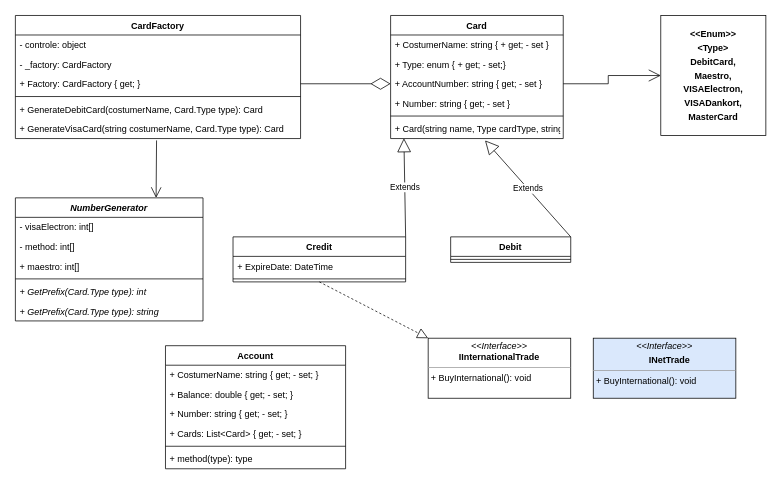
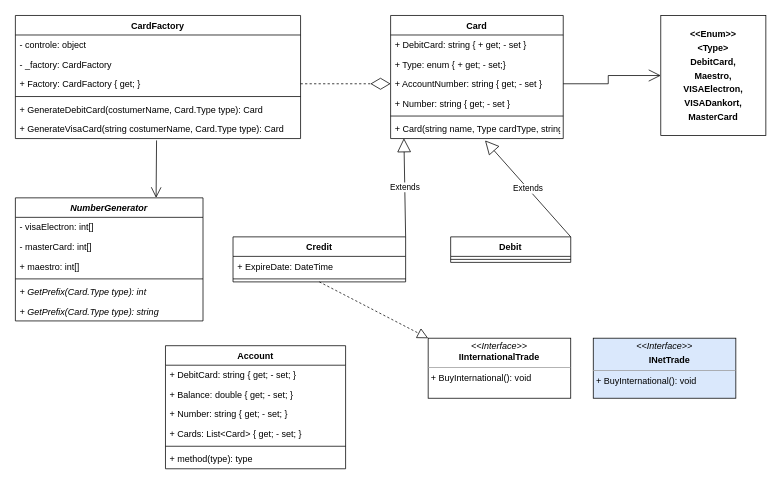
  <mxCell id="0" />
  <mxCell id="1" parent="0" />
  <mxCell id="2" value="CardFactory" style="swimlane;fontStyle=1;align=center;verticalAlign=top;childLayout=stackLayout;horizontal=1;startSize=26;horizontalStack=0;resizeParent=1;resizeParentMax=0;resizeLast=0;collapsible=1;marginBottom=0;" vertex="1" parent="1"><mxGeometry x="20" y="20" width="380" height="164" as="geometry" /></mxCell>
  <mxCell id="3" value="- controle: object" style="text;strokeColor=none;fillColor=none;align=left;verticalAlign=top;spacingLeft=4;spacingRight=4;overflow=hidden;rotatable=0;points=[[0,0.5],[1,0.5]];portConstraint=eastwest;" vertex="1" parent="2"><mxGeometry y="26" width="380" height="26" as="geometry" /></mxCell>
  <mxCell id="4" value="- _factory: CardFactory" style="text;strokeColor=none;fillColor=none;align=left;verticalAlign=top;spacingLeft=4;spacingRight=4;overflow=hidden;rotatable=0;points=[[0,0.5],[1,0.5]];portConstraint=eastwest;" vertex="1" parent="2"><mxGeometry y="52" width="380" height="26" as="geometry" /></mxCell>
  <mxCell id="5" value="+ Factory: CardFactory { get; }" style="text;strokeColor=none;fillColor=none;align=left;verticalAlign=top;spacingLeft=4;spacingRight=4;overflow=hidden;rotatable=0;points=[[0,0.5],[1,0.5]];portConstraint=eastwest;" vertex="1" parent="2"><mxGeometry y="78" width="380" height="26" as="geometry" /></mxCell>
  <mxCell id="6" value="" style="line;strokeWidth=1;fillColor=none;align=left;verticalAlign=middle;spacingTop=-1;spacingLeft=3;spacingRight=3;rotatable=0;labelPosition=right;points=[];portConstraint=eastwest;" vertex="1" parent="2"><mxGeometry y="104" width="380" height="8" as="geometry" /></mxCell>
  <mxCell id="7" value="+ GenerateDebitCard(costumerName, Card.Type type): Card" style="text;strokeColor=none;fillColor=none;align=left;verticalAlign=top;spacingLeft=4;spacingRight=4;overflow=hidden;rotatable=0;points=[[0,0.5],[1,0.5]];portConstraint=eastwest;" vertex="1" parent="2"><mxGeometry y="112" width="380" height="26" as="geometry" /></mxCell>
  <mxCell id="8" value="+ GenerateVisaCard(string costumerName, Card.Type type): Card" style="text;strokeColor=none;fillColor=none;align=left;verticalAlign=top;spacingLeft=4;spacingRight=4;overflow=hidden;rotatable=0;points=[[0,0.5],[1,0.5]];portConstraint=eastwest;" vertex="1" parent="2"><mxGeometry y="138" width="380" height="26" as="geometry" /></mxCell>
  <mxCell id="9" value="Card" style="swimlane;fontStyle=1;align=center;verticalAlign=top;childLayout=stackLayout;horizontal=1;startSize=26;horizontalStack=0;resizeParent=1;resizeParentMax=0;resizeLast=0;collapsible=1;marginBottom=0;" vertex="1" parent="1"><mxGeometry x="520" y="20" width="230" height="164" as="geometry" /></mxCell>
- <mxCell id="10" value="+ CostumerName: string { + get; - set }" style="text;strokeColor=none;fillColor=none;align=left;verticalAlign=top;spacingLeft=4;spacingRight=4;overflow=hidden;rotatable=0;points=[[0,0.5],[1,0.5]];portConstraint=eastwest;" vertex="1" parent="9"><mxGeometry y="26" width="230" height="26" as="geometry" /></mxCell>
+ <mxCell id="10" value="+ DebitCard: string { + get; - set }" style="text;strokeColor=none;fillColor=none;align=left;verticalAlign=top;spacingLeft=4;spacingRight=4;overflow=hidden;rotatable=0;points=[[0,0.5],[1,0.5]];portConstraint=eastwest;" vertex="1" parent="9"><mxGeometry y="26" width="230" height="26" as="geometry" /></mxCell>
  <mxCell id="11" value="+ Type: enum { + get; - set;}" style="text;strokeColor=none;fillColor=none;align=left;verticalAlign=top;spacingLeft=4;spacingRight=4;overflow=hidden;rotatable=0;points=[[0,0.5],[1,0.5]];portConstraint=eastwest;" vertex="1" parent="9"><mxGeometry y="52" width="230" height="26" as="geometry" /></mxCell>
  <mxCell id="12" value="+ AccountNumber: string { get; - set }" style="text;strokeColor=none;fillColor=none;align=left;verticalAlign=top;spacingLeft=4;spacingRight=4;overflow=hidden;rotatable=0;points=[[0,0.5],[1,0.5]];portConstraint=eastwest;" vertex="1" parent="9"><mxGeometry y="78" width="230" height="26" as="geometry" /></mxCell>
  <mxCell id="13" value="+ Number: string { get; - set }" style="text;strokeColor=none;fillColor=none;align=left;verticalAlign=top;spacingLeft=4;spacingRight=4;overflow=hidden;rotatable=0;points=[[0,0.5],[1,0.5]];portConstraint=eastwest;" vertex="1" parent="9"><mxGeometry y="104" width="230" height="26" as="geometry" /></mxCell>
  <mxCell id="14" value="" style="line;strokeWidth=1;fillColor=none;align=left;verticalAlign=middle;spacingTop=-1;spacingLeft=3;spacingRight=3;rotatable=0;labelPosition=right;points=[];portConstraint=eastwest;" vertex="1" parent="9"><mxGeometry y="130" width="230" height="8" as="geometry" /></mxCell>
  <mxCell id="15" value="+ Card(string name, Type cardType, string AccountNumber): Card" style="text;strokeColor=none;fillColor=none;align=left;verticalAlign=top;spacingLeft=4;spacingRight=4;overflow=hidden;rotatable=0;points=[[0,0.5],[1,0.5]];portConstraint=eastwest;" vertex="1" parent="9"><mxGeometry y="138" width="230" height="26" as="geometry" /></mxCell>
  <mxCell id="16" value="Debit" style="swimlane;fontStyle=1;align=center;verticalAlign=top;childLayout=stackLayout;horizontal=1;startSize=26;horizontalStack=0;resizeParent=1;resizeParentMax=0;resizeLast=0;collapsible=1;marginBottom=0;" vertex="1" parent="1"><mxGeometry x="600" y="315" width="160" height="34" as="geometry" /></mxCell>
  <mxCell id="17" value="" style="line;strokeWidth=1;fillColor=none;align=left;verticalAlign=middle;spacingTop=-1;spacingLeft=3;spacingRight=3;rotatable=0;labelPosition=right;points=[];portConstraint=eastwest;" vertex="1" parent="16"><mxGeometry y="26" width="160" height="8" as="geometry" /></mxCell>
  <mxCell id="18" value="Credit" style="swimlane;fontStyle=1;align=center;verticalAlign=top;childLayout=stackLayout;horizontal=1;startSize=26;horizontalStack=0;resizeParent=1;resizeParentMax=0;resizeLast=0;collapsible=1;marginBottom=0;" vertex="1" parent="1"><mxGeometry x="310" y="315" width="230" height="60" as="geometry" /></mxCell>
  <mxCell id="19" value="+ ExpireDate: DateTime" style="text;strokeColor=none;fillColor=none;align=left;verticalAlign=top;spacingLeft=4;spacingRight=4;overflow=hidden;rotatable=0;points=[[0,0.5],[1,0.5]];portConstraint=eastwest;" vertex="1" parent="18"><mxGeometry y="26" width="230" height="26" as="geometry" /></mxCell>
  <mxCell id="20" value="" style="line;strokeWidth=1;fillColor=none;align=left;verticalAlign=middle;spacingTop=-1;spacingLeft=3;spacingRight=3;rotatable=0;labelPosition=right;points=[];portConstraint=eastwest;" vertex="1" parent="18"><mxGeometry y="52" width="230" height="8" as="geometry" /></mxCell>
  <mxCell id="21" value="NumberGenerator" style="swimlane;fontStyle=3;align=center;verticalAlign=top;childLayout=stackLayout;horizontal=1;startSize=26;horizontalStack=0;resizeParent=1;resizeParentMax=0;resizeLast=0;collapsible=1;marginBottom=0;" vertex="1" parent="1"><mxGeometry x="20" y="263" width="250" height="164" as="geometry" /></mxCell>
  <mxCell id="22" value="- visaElectron: int[]" style="text;strokeColor=none;fillColor=none;align=left;verticalAlign=top;spacingLeft=4;spacingRight=4;overflow=hidden;rotatable=0;points=[[0,0.5],[1,0.5]];portConstraint=eastwest;" vertex="1" parent="21"><mxGeometry y="26" width="250" height="26" as="geometry" /></mxCell>
- <mxCell id="23" value="- method: int[]" style="text;strokeColor=none;fillColor=none;align=left;verticalAlign=top;spacingLeft=4;spacingRight=4;overflow=hidden;rotatable=0;points=[[0,0.5],[1,0.5]];portConstraint=eastwest;" vertex="1" parent="21"><mxGeometry y="52" width="250" height="26" as="geometry" /></mxCell>
+ <mxCell id="23" value="- masterCard: int[]" style="text;strokeColor=none;fillColor=none;align=left;verticalAlign=top;spacingLeft=4;spacingRight=4;overflow=hidden;rotatable=0;points=[[0,0.5],[1,0.5]];portConstraint=eastwest;" vertex="1" parent="21"><mxGeometry y="52" width="250" height="26" as="geometry" /></mxCell>
  <mxCell id="24" value="+ maestro: int[]" style="text;strokeColor=none;fillColor=none;align=left;verticalAlign=top;spacingLeft=4;spacingRight=4;overflow=hidden;rotatable=0;points=[[0,0.5],[1,0.5]];portConstraint=eastwest;" vertex="1" parent="21"><mxGeometry y="78" width="250" height="26" as="geometry" /></mxCell>
  <mxCell id="25" value="" style="line;strokeWidth=1;fillColor=none;align=left;verticalAlign=middle;spacingTop=-1;spacingLeft=3;spacingRight=3;rotatable=0;labelPosition=right;points=[];portConstraint=eastwest;" vertex="1" parent="21"><mxGeometry y="104" width="250" height="8" as="geometry" /></mxCell>
  <mxCell id="26" value="+ GetPrefix(Card.Type type): int" style="text;strokeColor=none;fillColor=none;align=left;verticalAlign=top;spacingLeft=4;spacingRight=4;overflow=hidden;rotatable=0;points=[[0,0.5],[1,0.5]];portConstraint=eastwest;fontStyle=2" vertex="1" parent="21"><mxGeometry y="112" width="250" height="26" as="geometry" /></mxCell>
  <mxCell id="27" value="+ GetPrefix(Card.Type type): string" style="text;strokeColor=none;fillColor=none;align=left;verticalAlign=top;spacingLeft=4;spacingRight=4;overflow=hidden;rotatable=0;points=[[0,0.5],[1,0.5]];portConstraint=eastwest;fontStyle=2" vertex="1" parent="21"><mxGeometry y="138" width="250" height="26" as="geometry" /></mxCell>
  <mxCell id="28" value="Extends" style="endArrow=block;endSize=16;endFill=0;html=1;exitX=1;exitY=0;exitDx=0;exitDy=0;entryX=0.077;entryY=0.986;entryDx=0;entryDy=0;entryPerimeter=0;" edge="1" parent="1" source="18" target="15"><mxGeometry width="160" relative="1" as="geometry"><mxPoint x="420" y="220" as="sourcePoint" /><mxPoint x="540" y="190" as="targetPoint" /></mxGeometry></mxCell>
  <mxCell id="29" value="Extends" style="endArrow=block;endSize=16;endFill=0;html=1;exitX=1;exitY=0;exitDx=0;exitDy=0;entryX=0.547;entryY=1.095;entryDx=0;entryDy=0;entryPerimeter=0;" edge="1" parent="1" source="16" target="15"><mxGeometry width="160" relative="1" as="geometry"><mxPoint x="310" y="190" as="sourcePoint" /><mxPoint x="470" y="190" as="targetPoint" /></mxGeometry></mxCell>
- <mxCell id="30" value="" style="endArrow=diamondThin;endFill=0;endSize=24;html=1;entryX=0;entryY=0.5;entryDx=0;entryDy=0;exitX=1;exitY=0.5;exitDx=0;exitDy=0;" edge="1" parent="1" source="5" target="12"><mxGeometry width="160" relative="1" as="geometry"><mxPoint x="310" y="230" as="sourcePoint" /><mxPoint x="470" y="230" as="targetPoint" /></mxGeometry></mxCell>
+ <mxCell id="30" value="" style="endArrow=diamondThin;endFill=0;endSize=24;html=1;entryX=0;entryY=0.5;entryDx=0;entryDy=0;exitX=1;exitY=0.5;exitDx=0;exitDy=0;dashed=1;" edge="1" parent="1" source="5" target="12"><mxGeometry width="160" relative="1" as="geometry"><mxPoint x="310" y="230" as="sourcePoint" /><mxPoint x="470" y="230" as="targetPoint" /></mxGeometry></mxCell>
  <mxCell id="31" value="" style="endArrow=open;endFill=1;endSize=12;html=1;entryX=0.75;entryY=0;entryDx=0;entryDy=0;exitX=0.495;exitY=1.095;exitDx=0;exitDy=0;exitPerimeter=0;" edge="1" parent="1" source="8" target="21"><mxGeometry width="160" relative="1" as="geometry"><mxPoint x="40" y="230" as="sourcePoint" /><mxPoint x="200" y="230" as="targetPoint" /></mxGeometry></mxCell>
  <mxCell id="32" value="&lt;p style=&quot;margin: 0px ; margin-top: 4px ; text-align: center&quot;&gt;&lt;i&gt;&amp;lt;&amp;lt;Interface&amp;gt;&amp;gt;&lt;/i&gt;&lt;br&gt;&lt;b&gt;IInternationalTrade&lt;/b&gt;&lt;/p&gt;&lt;hr size=&quot;1&quot;&gt;&lt;p style=&quot;margin: 0px ; margin-left: 4px&quot;&gt;+ BuyInternational(): void&lt;br&gt;&lt;/p&gt;" style="verticalAlign=top;align=left;overflow=fill;fontSize=12;fontFamily=Helvetica;html=1;" vertex="1" parent="1"><mxGeometry x="570" y="450" width="190" height="80" as="geometry" /></mxCell>
  <mxCell id="33" value="&lt;p style=&quot;margin: 0px ; margin-top: 4px ; text-align: center&quot;&gt;&lt;i&gt;&amp;lt;&amp;lt;Interface&amp;gt;&amp;gt;&lt;/i&gt;&lt;br&gt;&lt;/p&gt;&lt;p style=&quot;margin: 0px ; margin-top: 4px ; text-align: center&quot;&gt;&lt;b&gt;&amp;nbsp; &amp;nbsp; INetTrade&lt;/b&gt;&lt;/p&gt;&lt;hr size=&quot;1&quot;&gt;&lt;p style=&quot;margin: 0px ; margin-left: 4px&quot;&gt;+ BuyInternational(): void&lt;br&gt;&lt;/p&gt;" style="verticalAlign=top;align=left;overflow=fill;fontSize=12;fontFamily=Helvetica;html=1;fillColor=#dae8fc;" vertex="1" parent="1"><mxGeometry x="790" y="450" width="190" height="80" as="geometry" /></mxCell>
  <mxCell id="34" value="" style="endArrow=block;dashed=1;endFill=0;endSize=12;html=1;entryX=0;entryY=0;entryDx=0;entryDy=0;exitX=0.5;exitY=1;exitDx=0;exitDy=0;" edge="1" parent="1" source="18" target="32"><mxGeometry width="160" relative="1" as="geometry"><mxPoint x="400" y="410" as="sourcePoint" /><mxPoint x="560" y="410" as="targetPoint" /></mxGeometry></mxCell>
  <mxCell id="35" value="Account" style="swimlane;fontStyle=1;align=center;verticalAlign=top;childLayout=stackLayout;horizontal=1;startSize=26;horizontalStack=0;resizeParent=1;resizeParentMax=0;resizeLast=0;collapsible=1;marginBottom=0;" vertex="1" parent="1"><mxGeometry x="220" y="460" width="240" height="164" as="geometry" /></mxCell>
- <mxCell id="36" value="+ CostumerName: string { get; - set; }" style="text;strokeColor=none;fillColor=none;align=left;verticalAlign=top;spacingLeft=4;spacingRight=4;overflow=hidden;rotatable=0;points=[[0,0.5],[1,0.5]];portConstraint=eastwest;" vertex="1" parent="35"><mxGeometry y="26" width="240" height="26" as="geometry" /></mxCell>
+ <mxCell id="36" value="+ DebitCard: string { get; - set; }" style="text;strokeColor=none;fillColor=none;align=left;verticalAlign=top;spacingLeft=4;spacingRight=4;overflow=hidden;rotatable=0;points=[[0,0.5],[1,0.5]];portConstraint=eastwest;" vertex="1" parent="35"><mxGeometry y="26" width="240" height="26" as="geometry" /></mxCell>
  <mxCell id="37" value="+ Balance: double { get; - set; }" style="text;strokeColor=none;fillColor=none;align=left;verticalAlign=top;spacingLeft=4;spacingRight=4;overflow=hidden;rotatable=0;points=[[0,0.5],[1,0.5]];portConstraint=eastwest;" vertex="1" parent="35"><mxGeometry y="52" width="240" height="26" as="geometry" /></mxCell>
  <mxCell id="38" value="+ Number: string { get; - set; }" style="text;strokeColor=none;fillColor=none;align=left;verticalAlign=top;spacingLeft=4;spacingRight=4;overflow=hidden;rotatable=0;points=[[0,0.5],[1,0.5]];portConstraint=eastwest;" vertex="1" parent="35"><mxGeometry y="78" width="240" height="26" as="geometry" /></mxCell>
  <mxCell id="39" value="+ Cards: List&lt;Card&gt; { get; - set; }" style="text;strokeColor=none;fillColor=none;align=left;verticalAlign=top;spacingLeft=4;spacingRight=4;overflow=hidden;rotatable=0;points=[[0,0.5],[1,0.5]];portConstraint=eastwest;" vertex="1" parent="35"><mxGeometry y="104" width="240" height="26" as="geometry" /></mxCell>
  <mxCell id="40" value="" style="line;strokeWidth=1;fillColor=none;align=left;verticalAlign=middle;spacingTop=-1;spacingLeft=3;spacingRight=3;rotatable=0;labelPosition=right;points=[];portConstraint=eastwest;" vertex="1" parent="35"><mxGeometry y="130" width="240" height="8" as="geometry" /></mxCell>
  <mxCell id="41" value="+ method(type): type" style="text;strokeColor=none;fillColor=none;align=left;verticalAlign=top;spacingLeft=4;spacingRight=4;overflow=hidden;rotatable=0;points=[[0,0.5],[1,0.5]];portConstraint=eastwest;" vertex="1" parent="35"><mxGeometry y="138" width="240" height="26" as="geometry" /></mxCell>
  <mxCell id="42" value="&lt;p style=&quot;margin: 0px ; margin-top: 4px ; text-align: center&quot;&gt;&lt;br&gt;&lt;b&gt;&amp;lt;&amp;lt;Enum&amp;gt;&amp;gt;&lt;/b&gt;&lt;/p&gt;&lt;p style=&quot;margin: 0px ; margin-top: 4px ; text-align: center&quot;&gt;&lt;b&gt;&amp;lt;Type&amp;gt;&lt;/b&gt;&lt;/p&gt;&lt;p style=&quot;margin: 0px ; margin-top: 4px ; text-align: center&quot;&gt;&lt;b&gt;DebitCard,&lt;/b&gt;&lt;/p&gt;&lt;p style=&quot;margin: 0px ; margin-top: 4px ; text-align: center&quot;&gt;&lt;b&gt;Maestro,&lt;/b&gt;&lt;/p&gt;&lt;p style=&quot;margin: 0px ; margin-top: 4px ; text-align: center&quot;&gt;&lt;b&gt;VISAElectron,&lt;/b&gt;&lt;/p&gt;&lt;p style=&quot;margin: 0px ; margin-top: 4px ; text-align: center&quot;&gt;&lt;b&gt;VISADankort,&lt;/b&gt;&lt;/p&gt;&lt;p style=&quot;margin: 0px ; margin-top: 4px ; text-align: center&quot;&gt;&lt;b&gt;MasterCard&lt;/b&gt;&lt;/p&gt;" style="verticalAlign=top;align=left;overflow=fill;fontSize=12;fontFamily=Helvetica;html=1;" vertex="1" parent="1"><mxGeometry x="880" y="20" width="140" height="160" as="geometry" /></mxCell>
  <mxCell id="43" style="edgeStyle=orthogonalEdgeStyle;rounded=0;orthogonalLoop=1;jettySize=auto;html=1;endArrow=open;endFill=0;startSize=6;endSize=14;" edge="1" parent="1" source="12" target="42"><mxGeometry relative="1" as="geometry" /></mxCell>
